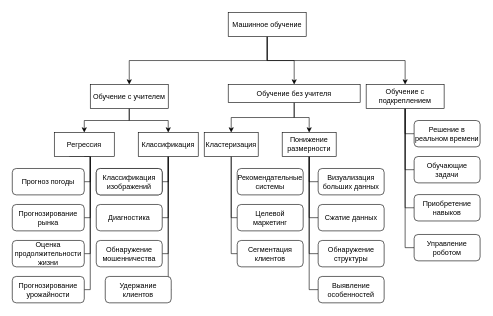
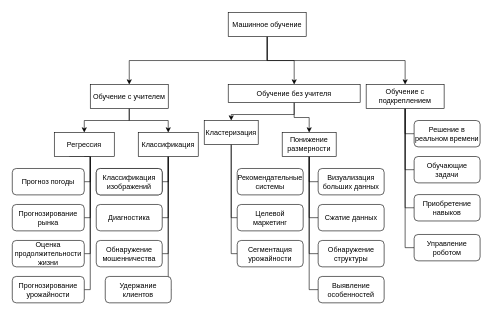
  <mxCell id="0" />
  <mxCell id="1" parent="0" />
  <mxCell id="2" style="edgeStyle=orthogonalEdgeStyle;rounded=0;orthogonalLoop=1;jettySize=auto;html=1;exitX=0.5;exitY=1;exitDx=0;exitDy=0;entryX=0.5;entryY=0;entryDx=0;entryDy=0;" parent="1" source="5" target="8" edge="1"><mxGeometry relative="1" as="geometry" /></mxCell>
  <mxCell id="3" style="edgeStyle=orthogonalEdgeStyle;rounded=0;orthogonalLoop=1;jettySize=auto;html=1;exitX=0.5;exitY=1;exitDx=0;exitDy=0;entryX=0.5;entryY=0;entryDx=0;entryDy=0;" parent="1" source="5" target="11" edge="1"><mxGeometry relative="1" as="geometry" /></mxCell>
  <mxCell id="4" style="edgeStyle=orthogonalEdgeStyle;rounded=0;orthogonalLoop=1;jettySize=auto;html=1;exitX=0.5;exitY=1;exitDx=0;exitDy=0;entryX=0.5;entryY=0;entryDx=0;entryDy=0;" parent="1" source="5" target="16" edge="1"><mxGeometry relative="1" as="geometry" /></mxCell>
  <mxCell id="5" value="Машинное обучение" style="rounded=0;whiteSpace=wrap;html=1;" parent="1" vertex="1"><mxGeometry x="380" y="20" width="130" height="40" as="geometry" /></mxCell>
  <mxCell id="6" style="edgeStyle=orthogonalEdgeStyle;rounded=0;orthogonalLoop=1;jettySize=auto;html=1;exitX=0.5;exitY=1;exitDx=0;exitDy=0;entryX=0.5;entryY=0;entryDx=0;entryDy=0;" parent="1" source="8" target="21" edge="1"><mxGeometry relative="1" as="geometry" /></mxCell>
  <mxCell id="7" style="edgeStyle=orthogonalEdgeStyle;rounded=0;orthogonalLoop=1;jettySize=auto;html=1;exitX=0.5;exitY=1;exitDx=0;exitDy=0;entryX=0.5;entryY=0;entryDx=0;entryDy=0;" parent="1" source="8" target="26" edge="1"><mxGeometry relative="1" as="geometry" /></mxCell>
  <mxCell id="8" value="Обучение с учителем" style="rounded=0;whiteSpace=wrap;html=1;" parent="1" vertex="1"><mxGeometry x="150" y="140" width="130" height="40" as="geometry" /></mxCell>
  <mxCell id="9" style="edgeStyle=orthogonalEdgeStyle;rounded=0;orthogonalLoop=1;jettySize=auto;html=1;exitX=0.5;exitY=1;exitDx=0;exitDy=0;entryX=0.5;entryY=0;entryDx=0;entryDy=0;" parent="1" source="11" target="29" edge="1"><mxGeometry relative="1" as="geometry" /></mxCell>
  <mxCell id="10" style="edgeStyle=orthogonalEdgeStyle;rounded=0;orthogonalLoop=1;jettySize=auto;html=1;exitX=0.5;exitY=1;exitDx=0;exitDy=0;entryX=0.5;entryY=0;entryDx=0;entryDy=0;" parent="1" source="11" target="34" edge="1"><mxGeometry relative="1" as="geometry" /></mxCell>
  <mxCell id="11" value="Обучение без учителя" style="rounded=0;whiteSpace=wrap;html=1;" parent="1" vertex="1"><mxGeometry x="380" y="140" width="220" height="30" as="geometry" /></mxCell>
  <mxCell id="12" style="edgeStyle=orthogonalEdgeStyle;rounded=0;orthogonalLoop=1;jettySize=auto;html=1;exitX=0.5;exitY=1;exitDx=0;exitDy=0;entryX=0;entryY=0.5;entryDx=0;entryDy=0;endArrow=none;endFill=0;" edge="1" parent="1" source="16" target="51"><mxGeometry relative="1" as="geometry"><Array as="points"><mxPoint x="675" y="222" /></Array></mxGeometry></mxCell>
  <mxCell id="13" style="edgeStyle=orthogonalEdgeStyle;rounded=0;orthogonalLoop=1;jettySize=auto;html=1;exitX=0.5;exitY=1;exitDx=0;exitDy=0;entryX=0;entryY=0.5;entryDx=0;entryDy=0;endArrow=none;endFill=0;" edge="1" parent="1" source="16" target="52"><mxGeometry relative="1" as="geometry"><Array as="points"><mxPoint x="675" y="282" /></Array></mxGeometry></mxCell>
  <mxCell id="14" style="edgeStyle=orthogonalEdgeStyle;rounded=0;orthogonalLoop=1;jettySize=auto;html=1;exitX=0.5;exitY=1;exitDx=0;exitDy=0;entryX=0;entryY=0.5;entryDx=0;entryDy=0;endArrow=none;endFill=0;" edge="1" parent="1" source="16" target="53"><mxGeometry relative="1" as="geometry"><Array as="points"><mxPoint x="675" y="346" /></Array></mxGeometry></mxCell>
  <mxCell id="15" style="edgeStyle=orthogonalEdgeStyle;rounded=0;orthogonalLoop=1;jettySize=auto;html=1;exitX=0.5;exitY=1;exitDx=0;exitDy=0;entryX=0;entryY=0.5;entryDx=0;entryDy=0;endArrow=none;endFill=0;" edge="1" parent="1" source="16" target="54"><mxGeometry relative="1" as="geometry"><Array as="points"><mxPoint x="675" y="412" /></Array></mxGeometry></mxCell>
  <mxCell id="16" value="Обучение с подкреплением" style="rounded=0;whiteSpace=wrap;html=1;" parent="1" vertex="1"><mxGeometry x="610" y="140" width="130" height="40" as="geometry" /></mxCell>
  <mxCell id="17" style="edgeStyle=orthogonalEdgeStyle;rounded=0;orthogonalLoop=1;jettySize=auto;html=1;exitX=0.5;exitY=1;exitDx=0;exitDy=0;entryX=1;entryY=0.5;entryDx=0;entryDy=0;endArrow=none;endFill=0;" parent="1" source="21" target="35" edge="1"><mxGeometry relative="1" as="geometry"><Array as="points"><mxPoint x="150" y="302" /></Array></mxGeometry></mxCell>
  <mxCell id="18" style="edgeStyle=orthogonalEdgeStyle;rounded=0;orthogonalLoop=1;jettySize=auto;html=1;exitX=0.5;exitY=1;exitDx=0;exitDy=0;entryX=1;entryY=0.5;entryDx=0;entryDy=0;endArrow=none;endFill=0;" parent="1" source="21" target="36" edge="1"><mxGeometry relative="1" as="geometry"><Array as="points"><mxPoint x="150" y="362" /></Array></mxGeometry></mxCell>
  <mxCell id="19" style="edgeStyle=orthogonalEdgeStyle;rounded=0;orthogonalLoop=1;jettySize=auto;html=1;exitX=0.5;exitY=1;exitDx=0;exitDy=0;entryX=1;entryY=0.5;entryDx=0;entryDy=0;endArrow=none;endFill=0;" parent="1" source="21" target="37" edge="1"><mxGeometry relative="1" as="geometry"><Array as="points"><mxPoint x="150" y="422" /></Array></mxGeometry></mxCell>
  <mxCell id="20" style="edgeStyle=orthogonalEdgeStyle;rounded=0;orthogonalLoop=1;jettySize=auto;html=1;exitX=0.25;exitY=1;exitDx=0;exitDy=0;entryX=1;entryY=0.5;entryDx=0;entryDy=0;endArrow=none;endFill=0;" parent="1" source="21" target="38" edge="1"><mxGeometry relative="1" as="geometry"><Array as="points"><mxPoint x="150" y="260" /><mxPoint x="150" y="482" /></Array></mxGeometry></mxCell>
  <mxCell id="21" value="Регрессия&lt;span style=&quot;color: rgba(0 , 0 , 0 , 0) ; font-family: monospace ; font-size: 0px&quot;&gt;%3CmxGraphModel%3E%3Croot%3E%3CmxCell%20id%3D%220%22%2F%3E%3CmxCell%20id%3D%221%22%20parent%3D%220%22%2F%3E%3CmxCell%20id%3D%222%22%20value%3D%22%D0%9C%D0%B0%D1%88%D0%B8%D0%BD%D0%BD%D0%BE%D0%B5%20%D0%BE%D0%B1%D1%83%D1%87%D0%B5%D0%BD%D0%B8%D0%B5%22%20style%3D%22rounded%3D0%3BwhiteSpace%3Dwrap%3Bhtml%3D1%3B%22%20vertex%3D%221%22%20parent%3D%221%22%3E%3CmxGeometry%20x%3D%22450%22%20y%3D%22100%22%20width%3D%22130%22%20height%3D%2240%22%20as%3D%22geometry%22%2F%3E%3C%2FmxCell%3E%3C%2Froot%3E%3C%2FmxGraphModel%3E&lt;/span&gt;" style="rounded=0;whiteSpace=wrap;html=1;" parent="1" vertex="1"><mxGeometry x="90" y="220" width="100" height="40" as="geometry" /></mxCell>
  <mxCell id="22" style="edgeStyle=orthogonalEdgeStyle;rounded=0;orthogonalLoop=1;jettySize=auto;html=1;exitX=0.5;exitY=1;exitDx=0;exitDy=0;entryX=1;entryY=0.5;entryDx=0;entryDy=0;endArrow=none;endFill=0;" edge="1" parent="1" source="26" target="39"><mxGeometry relative="1" as="geometry"><Array as="points"><mxPoint x="280" y="302" /></Array></mxGeometry></mxCell>
  <mxCell id="23" style="edgeStyle=orthogonalEdgeStyle;rounded=0;orthogonalLoop=1;jettySize=auto;html=1;exitX=0.5;exitY=1;exitDx=0;exitDy=0;entryX=1;entryY=0.5;entryDx=0;entryDy=0;endArrow=none;endFill=0;" edge="1" parent="1" source="26" target="41"><mxGeometry relative="1" as="geometry"><Array as="points"><mxPoint x="280" y="362" /></Array></mxGeometry></mxCell>
  <mxCell id="24" style="edgeStyle=orthogonalEdgeStyle;rounded=0;orthogonalLoop=1;jettySize=auto;html=1;exitX=0.5;exitY=1;exitDx=0;exitDy=0;entryX=1;entryY=0.5;entryDx=0;entryDy=0;endArrow=none;endFill=0;" edge="1" parent="1" source="26" target="42"><mxGeometry relative="1" as="geometry"><Array as="points"><mxPoint x="280" y="422" /></Array></mxGeometry></mxCell>
  <mxCell id="25" style="edgeStyle=orthogonalEdgeStyle;rounded=0;orthogonalLoop=1;jettySize=auto;html=1;exitX=0.5;exitY=1;exitDx=0;exitDy=0;entryX=1;entryY=0.5;entryDx=0;entryDy=0;endArrow=none;endFill=0;" edge="1" parent="1" source="26" target="43"><mxGeometry relative="1" as="geometry"><Array as="points"><mxPoint x="280" y="482" /></Array></mxGeometry></mxCell>
  <mxCell id="26" value="Классификация" style="rounded=0;whiteSpace=wrap;html=1;" parent="1" vertex="1"><mxGeometry x="230" y="220" width="100" height="40" as="geometry" /></mxCell>
  <mxCell id="27" style="edgeStyle=orthogonalEdgeStyle;rounded=0;orthogonalLoop=1;jettySize=auto;html=1;exitX=0.5;exitY=1;exitDx=0;exitDy=0;entryX=0;entryY=0.5;entryDx=0;entryDy=0;endArrow=none;endFill=0;" edge="1" parent="1" source="29" target="46"><mxGeometry relative="1" as="geometry"><Array as="points"><mxPoint x="385" y="362" /></Array></mxGeometry></mxCell>
  <mxCell id="28" style="edgeStyle=orthogonalEdgeStyle;rounded=0;orthogonalLoop=1;jettySize=auto;html=1;exitX=0.5;exitY=1;exitDx=0;exitDy=0;entryX=0;entryY=0.5;entryDx=0;entryDy=0;endArrow=none;endFill=0;" edge="1" parent="1" source="29" target="47"><mxGeometry relative="1" as="geometry"><Array as="points"><mxPoint x="385" y="422" /></Array></mxGeometry></mxCell>
- <mxCell id="29" value="Кластеризация" style="rounded=0;whiteSpace=wrap;html=1;" parent="1" vertex="1"><mxGeometry x="340" y="220" width="90" height="40" as="geometry" /></mxCell>
+ <mxCell id="29" value="Кластеризация" style="rounded=0;whiteSpace=wrap;html=1;" parent="1" vertex="1"><mxGeometry x="340" y="200" width="90" height="40" as="geometry" /></mxCell>
  <mxCell id="30" style="edgeStyle=orthogonalEdgeStyle;rounded=0;orthogonalLoop=1;jettySize=auto;html=1;exitX=0.5;exitY=1;exitDx=0;exitDy=0;entryX=0;entryY=0.5;entryDx=0;entryDy=0;endArrow=none;endFill=0;" edge="1" parent="1" source="34" target="45"><mxGeometry relative="1" as="geometry"><Array as="points"><mxPoint x="515" y="302" /></Array></mxGeometry></mxCell>
  <mxCell id="31" style="edgeStyle=orthogonalEdgeStyle;rounded=0;orthogonalLoop=1;jettySize=auto;html=1;exitX=0.5;exitY=1;exitDx=0;exitDy=0;entryX=0;entryY=0.5;entryDx=0;entryDy=0;endArrow=none;endFill=0;" edge="1" parent="1" source="34" target="48"><mxGeometry relative="1" as="geometry"><Array as="points"><mxPoint x="515" y="362" /></Array></mxGeometry></mxCell>
  <mxCell id="32" style="edgeStyle=orthogonalEdgeStyle;rounded=0;orthogonalLoop=1;jettySize=auto;html=1;exitX=0.5;exitY=1;exitDx=0;exitDy=0;entryX=0;entryY=0.5;entryDx=0;entryDy=0;endArrow=none;endFill=0;" edge="1" parent="1" source="34" target="49"><mxGeometry relative="1" as="geometry"><Array as="points"><mxPoint x="515" y="422" /></Array></mxGeometry></mxCell>
  <mxCell id="33" style="edgeStyle=orthogonalEdgeStyle;rounded=0;orthogonalLoop=1;jettySize=auto;html=1;exitX=0.5;exitY=1;exitDx=0;exitDy=0;entryX=0;entryY=0.5;entryDx=0;entryDy=0;endArrow=none;endFill=0;" edge="1" parent="1" source="34" target="50"><mxGeometry relative="1" as="geometry"><Array as="points"><mxPoint x="515" y="482" /></Array></mxGeometry></mxCell>
  <mxCell id="34" value="Понижение размерности" style="rounded=0;whiteSpace=wrap;html=1;" parent="1" vertex="1"><mxGeometry x="470" y="220" width="90" height="40" as="geometry" /></mxCell>
  <mxCell id="35" value="Прогноз погоды" style="rounded=1;whiteSpace=wrap;html=1;" parent="1" vertex="1"><mxGeometry x="20" y="280" width="120" height="44" as="geometry" /></mxCell>
  <mxCell id="36" value="Прогнозирование рынка" style="rounded=1;whiteSpace=wrap;html=1;" parent="1" vertex="1"><mxGeometry x="20" y="340" width="120" height="44" as="geometry" /></mxCell>
  <mxCell id="37" value="Оценка продолжительности жизни" style="rounded=1;whiteSpace=wrap;html=1;" parent="1" vertex="1"><mxGeometry x="20" y="400" width="120" height="44" as="geometry" /></mxCell>
  <mxCell id="38" value="Прогнозирование урожайности" style="rounded=1;whiteSpace=wrap;html=1;" parent="1" vertex="1"><mxGeometry x="20" y="460" width="120" height="44" as="geometry" /></mxCell>
  <mxCell id="39" value="Классификация изображений" style="rounded=1;whiteSpace=wrap;html=1;" parent="1" vertex="1"><mxGeometry x="160" y="280" width="110" height="44" as="geometry" /></mxCell>
  <mxCell id="40" value="Классификация изображений" style="rounded=1;whiteSpace=wrap;html=1;" vertex="1" parent="1"><mxGeometry x="160" y="280" width="110" height="44" as="geometry" /></mxCell>
  <mxCell id="41" value="Диагностика" style="rounded=1;whiteSpace=wrap;html=1;" vertex="1" parent="1"><mxGeometry x="160" y="340" width="110" height="44" as="geometry" /></mxCell>
  <mxCell id="42" value="Обнаружение мошенничества" style="rounded=1;whiteSpace=wrap;html=1;" vertex="1" parent="1"><mxGeometry x="160" y="400" width="110" height="44" as="geometry" /></mxCell>
  <mxCell id="43" value="Удержание клиентов" style="rounded=1;whiteSpace=wrap;html=1;" vertex="1" parent="1"><mxGeometry x="175" y="460" width="110" height="44" as="geometry" /></mxCell>
  <mxCell id="44" value="Рекомендательные системы" style="rounded=1;whiteSpace=wrap;html=1;" vertex="1" parent="1"><mxGeometry x="395" y="280" width="110" height="44" as="geometry" /></mxCell>
  <mxCell id="45" value="Визуализация больших данных" style="rounded=1;whiteSpace=wrap;html=1;" vertex="1" parent="1"><mxGeometry x="530" y="280" width="110" height="44" as="geometry" /></mxCell>
  <mxCell id="46" value="Целевой маркетинг" style="rounded=1;whiteSpace=wrap;html=1;" vertex="1" parent="1"><mxGeometry x="395" y="340" width="110" height="44" as="geometry" /></mxCell>
- <mxCell id="47" value="Сегментация клиентов" style="rounded=1;whiteSpace=wrap;html=1;" vertex="1" parent="1"><mxGeometry x="395" y="400" width="110" height="44" as="geometry" /></mxCell>
+ <mxCell id="47" value="Сегментация урожайности" style="rounded=1;whiteSpace=wrap;html=1;" vertex="1" parent="1"><mxGeometry x="395" y="400" width="110" height="44" as="geometry" /></mxCell>
  <mxCell id="48" value="Сжатие данных" style="rounded=1;whiteSpace=wrap;html=1;" vertex="1" parent="1"><mxGeometry x="530" y="340" width="110" height="44" as="geometry" /></mxCell>
  <mxCell id="49" value="Обнаружение структуры" style="rounded=1;whiteSpace=wrap;html=1;" vertex="1" parent="1"><mxGeometry x="530" y="400" width="110" height="44" as="geometry" /></mxCell>
  <mxCell id="50" value="Выявление особенностей" style="rounded=1;whiteSpace=wrap;html=1;" vertex="1" parent="1"><mxGeometry x="530" y="460" width="110" height="44" as="geometry" /></mxCell>
  <mxCell id="51" value="Решение в реальном времени" style="rounded=1;whiteSpace=wrap;html=1;" vertex="1" parent="1"><mxGeometry x="690" y="200" width="110" height="44" as="geometry" /></mxCell>
  <mxCell id="52" value="Обучающие задачи" style="rounded=1;whiteSpace=wrap;html=1;" vertex="1" parent="1"><mxGeometry x="690" y="260" width="110" height="44" as="geometry" /></mxCell>
  <mxCell id="53" value="Приобретение навыков" style="rounded=1;whiteSpace=wrap;html=1;" vertex="1" parent="1"><mxGeometry x="690" y="323.5" width="110" height="44" as="geometry" /></mxCell>
  <mxCell id="54" value="Управление роботом" style="rounded=1;whiteSpace=wrap;html=1;" vertex="1" parent="1"><mxGeometry x="690" y="390" width="110" height="44" as="geometry" /></mxCell>
